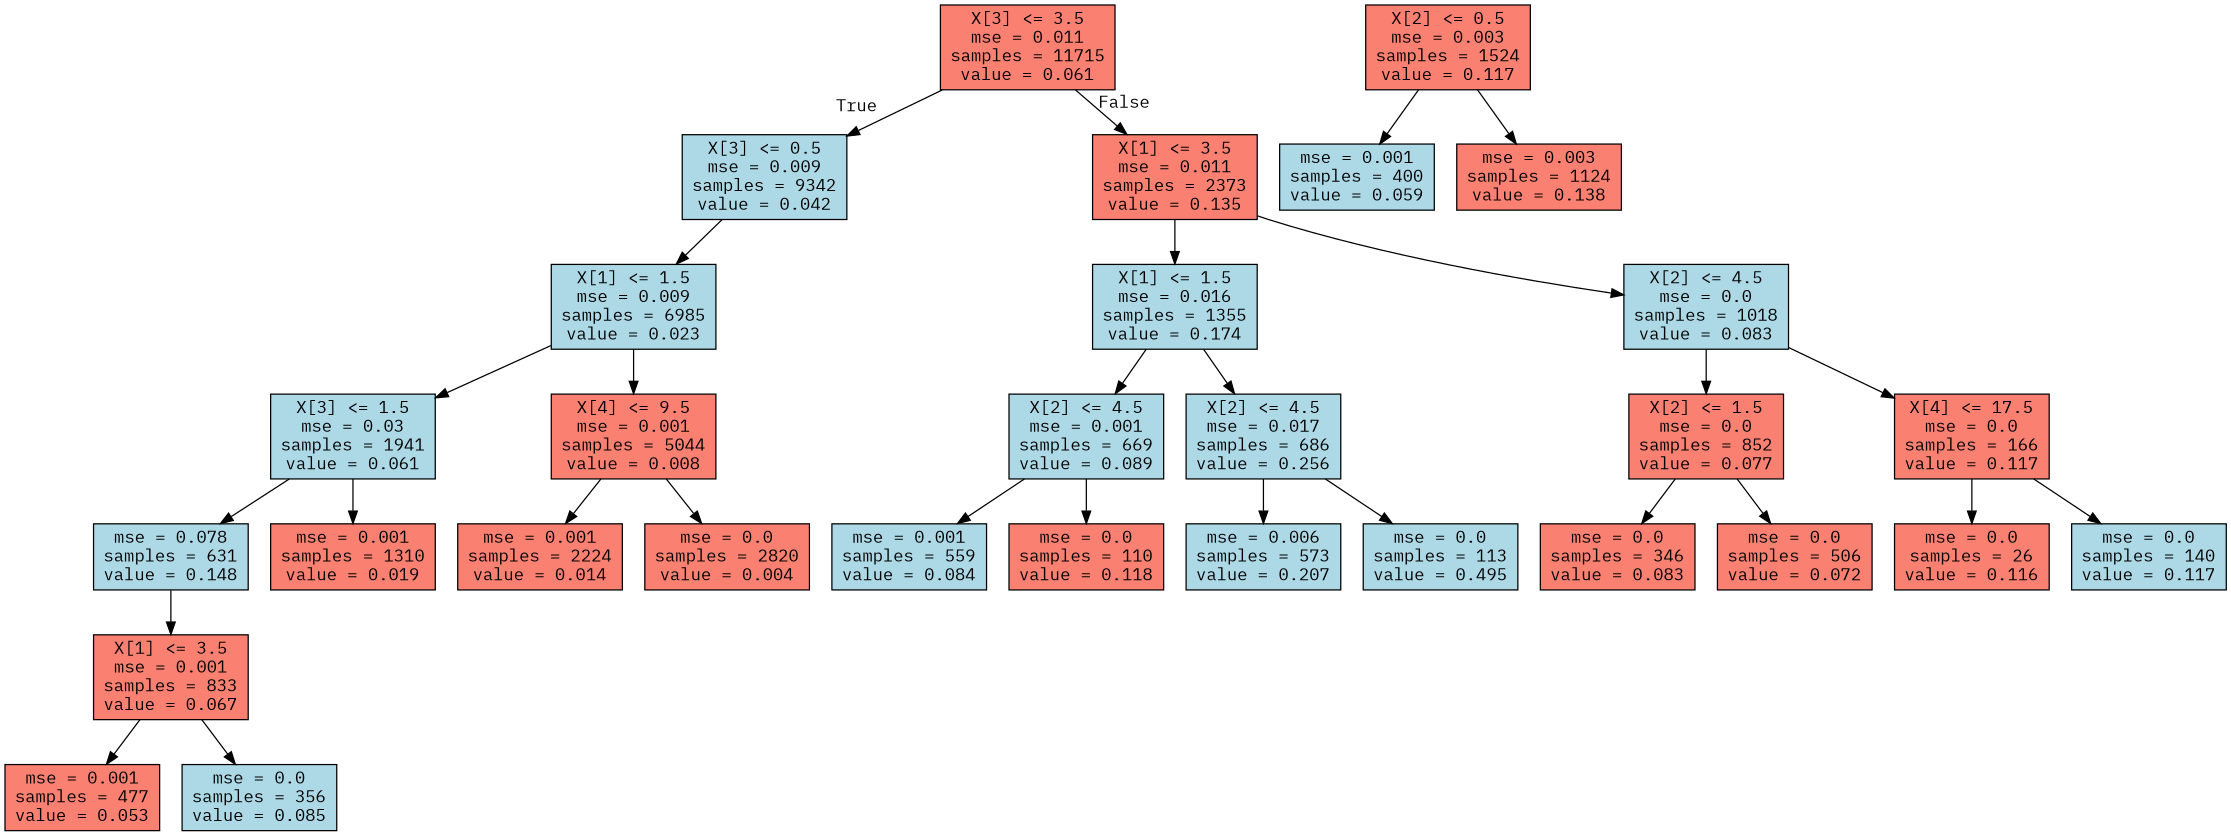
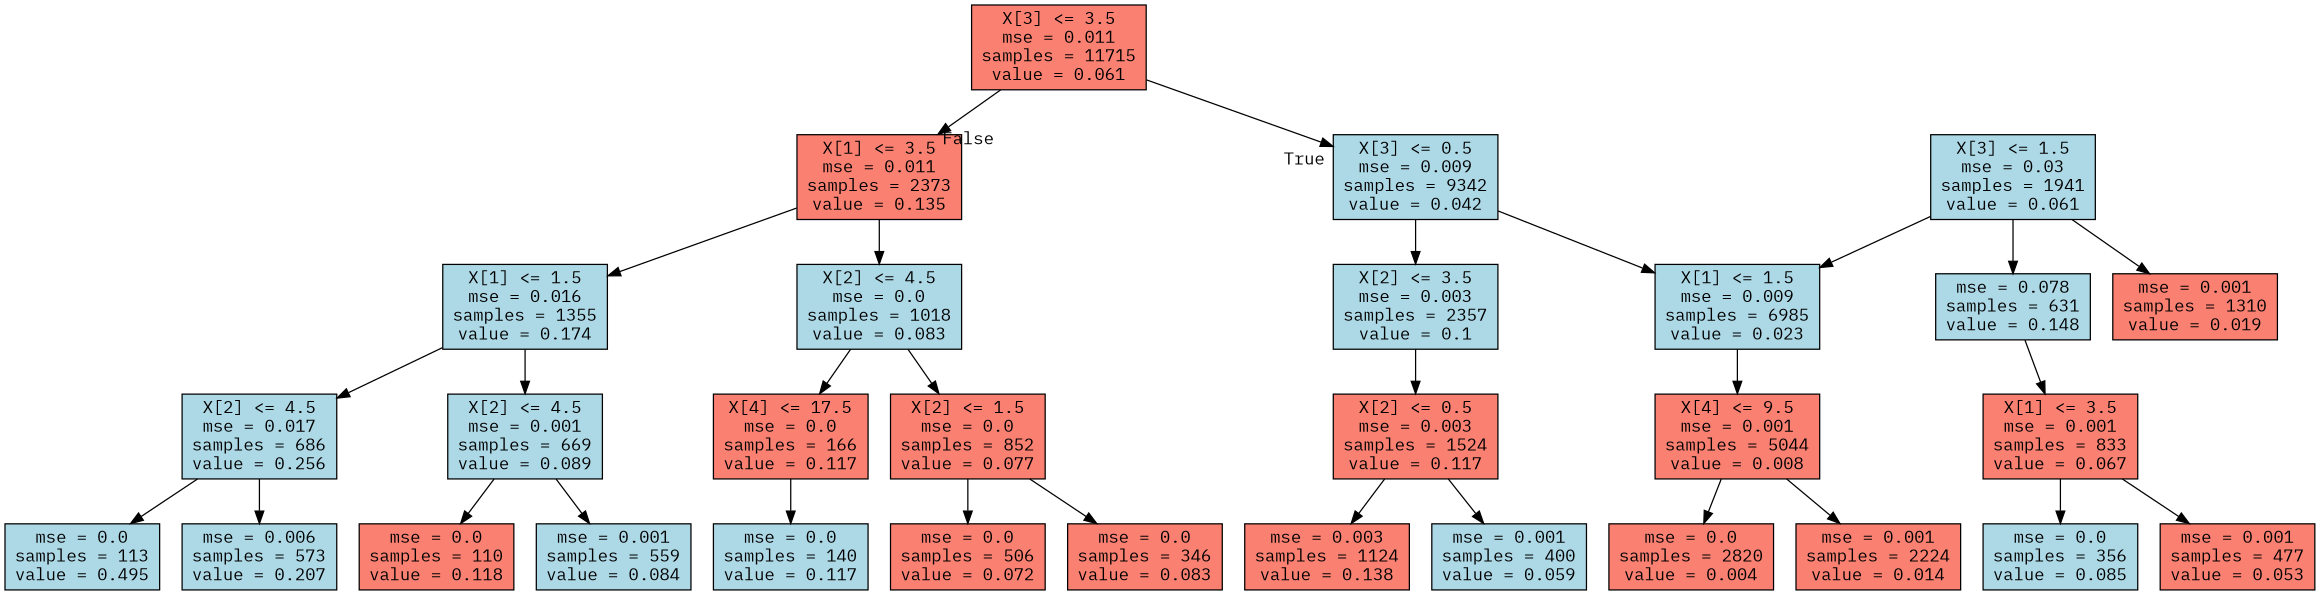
  digraph {
    fontname="IBM Plex Mono"
    node [fillcolor=salmon fontname="IBM Plex Mono" shape=box style=filled]
    edge [fontname="IBM Plex Mono"]
    n1 [label="X[3] <= 3.5\nmse = 0.011\nsamples = 11715\nvalue = 0.061"]
    n2 [fillcolor=lightblue label="X[3] <= 0.5\nmse = 0.009\nsamples = 9342\nvalue = 0.042"]
    n3 [label="X[1] <= 3.5\nmse = 0.011\nsamples = 2373\nvalue = 0.135"]
+   n4 [fillcolor=lightblue label="X[2] <= 3.5\nmse = 0.003\nsamples = 2357\nvalue = 0.1"]
    n5 [fillcolor=lightblue label="X[1] <= 1.5\nmse = 0.009\nsamples = 6985\nvalue = 0.023"]
    n6 [fillcolor=lightblue label="X[1] <= 1.5\nmse = 0.016\nsamples = 1355\nvalue = 0.174"]
    n7 [fillcolor=lightblue label="X[2] <= 4.5\nmse = 0.0\nsamples = 1018\nvalue = 0.083"]
    n8 [label="X[2] <= 0.5\nmse = 0.003\nsamples = 1524\nvalue = 0.117"]
    n9 [fillcolor=lightblue label="X[3] <= 1.5\nmse = 0.03\nsamples = 1941\nvalue = 0.061"]
    n10 [label="X[4] <= 9.5\nmse = 0.001\nsamples = 5044\nvalue = 0.008"]
    n11 [fillcolor=lightblue label="mse = 0.001\nsamples = 400\nvalue = 0.059"]
    n12 [label="mse = 0.003\nsamples = 1124\nvalue = 0.138"]
    n13 [label="X[1] <= 3.5\nmse = 0.001\nsamples = 833\nvalue = 0.067"]
    n14 [label="mse = 0.001\nsamples = 477\nvalue = 0.053"]
    n15 [fillcolor=lightblue label="mse = 0.0\nsamples = 356\nvalue = 0.085"]
    n16 [fillcolor=lightblue label="mse = 0.078\nsamples = 631\nvalue = 0.148"]
    n17 [label="mse = 0.001\nsamples = 1310\nvalue = 0.019"]
    n18 [label="mse = 0.001\nsamples = 2224\nvalue = 0.014"]
    n19 [label="mse = 0.0\nsamples = 2820\nvalue = 0.004"]
    n20 [fillcolor=lightblue label="X[2] <= 4.5\nmse = 0.001\nsamples = 669\nvalue = 0.089"]
    n21 [fillcolor=lightblue label="X[2] <= 4.5\nmse = 0.017\nsamples = 686\nvalue = 0.256"]
    n22 [label="X[2] <= 1.5\nmse = 0.0\nsamples = 852\nvalue = 0.077"]
    n23 [label="X[4] <= 17.5\nmse = 0.0\nsamples = 166\nvalue = 0.117"]
    n24 [fillcolor=lightblue label="mse = 0.001\nsamples = 559\nvalue = 0.084"]
    n25 [label="mse = 0.0\nsamples = 110\nvalue = 0.118"]
    n26 [fillcolor=lightblue label="mse = 0.006\nsamples = 573\nvalue = 0.207"]
    n27 [fillcolor=lightblue label="mse = 0.0\nsamples = 113\nvalue = 0.495"]
    n28 [label="mse = 0.0\nsamples = 346\nvalue = 0.083"]
    n29 [label="mse = 0.0\nsamples = 506\nvalue = 0.072"]
-   n30 [label="mse = 0.0\nsamples = 26\nvalue = 0.116"]
    n31 [fillcolor=lightblue label="mse = 0.0\nsamples = 140\nvalue = 0.117"]
    n1 -> n2 [headlabel=True labelangle=45 labeldistance=2.5]
    n1 -> n3 [headlabel=False labelangle=-45 labeldistance=2.5]
+   n2 -> n4
    n2 -> n5
    n3 -> n6
    n3 -> n7
-   n5 -> n9
+   n4 -> n8
+   n9 -> n5
    n5 -> n10
    n6 -> n20
    n6 -> n21
    n7 -> n22
    n7 -> n23
    n8 -> n11
    n8 -> n12
    n9 -> n16
    n9 -> n17
    n10 -> n18
    n10 -> n19
    n13 -> n14
    n13 -> n15
    n16 -> n13
    n20 -> n24
    n20 -> n25
    n21 -> n26
    n21 -> n27
    n22 -> n28
    n22 -> n29
-   n23 -> n30
    n23 -> n31
  }
